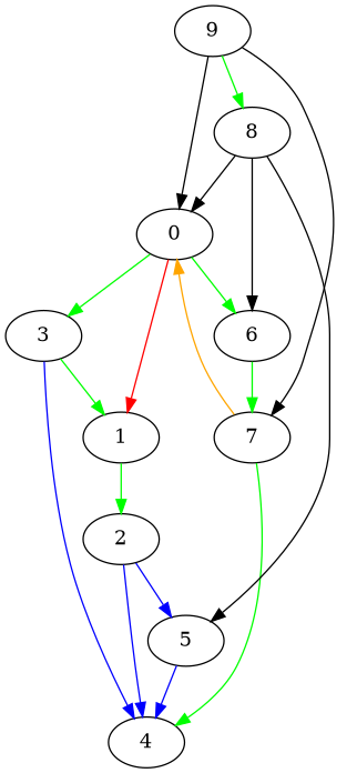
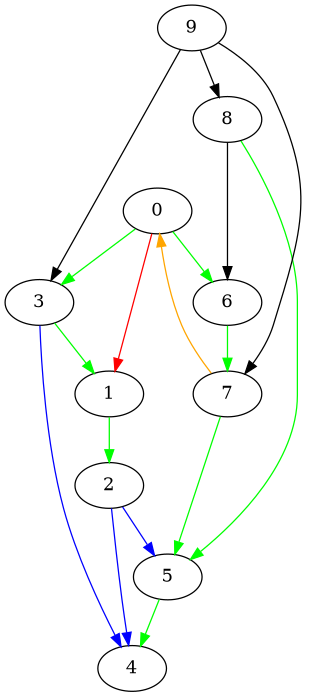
  digraph {
    edge [color=green]
    0
    6
    3
    1
    7
    4
    2
    5
    8
    9
    0 -> 6
    0 -> 3
    0 -> 1 [color=red]
    6 -> 7
    3 -> 1
    3 -> 4 [color=blue]
    1 -> 2
    7 -> 0 [color=orange]
-   7 -> 4
+   7 -> 5
    2 -> 4 [color=blue]
    2 -> 5 [color=blue]
-   5 -> 4 [color=blue]
-   8 -> 0 [color=""]
+   5 -> 4
    8 -> 6 [color=""]
-   8 -> 5 [color=""]
-   9 -> 0 [color=""]
+   8 -> 5
+   9 -> 3 [color=""]
    9 -> 7 [color=""]
-   9 -> 8
+   9 -> 8 [color=""]
  }
